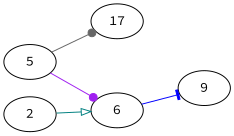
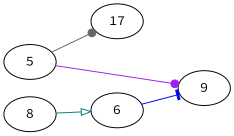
  digraph {
    fontname="Source Code Pro"
    rankdir=LR
    node [fontname="Source Code Pro"]
    edge [arrowhead=dot fontname="Source Code Pro"]
    n1 [label=5]
    n2 [label=17]
    n3 [label=6]
    n4 [label=9]
-   n5 [label=2]
+   n5 [label=8]
    n1 -> n2 [color=gray40]
-   n1 -> n3 [color=purple]
+   n1 -> n4 [color=purple]
    n3 -> n4 [arrowhead=tee color=blue]
    n5 -> n3 [arrowhead=onormal color=teal]
  }
